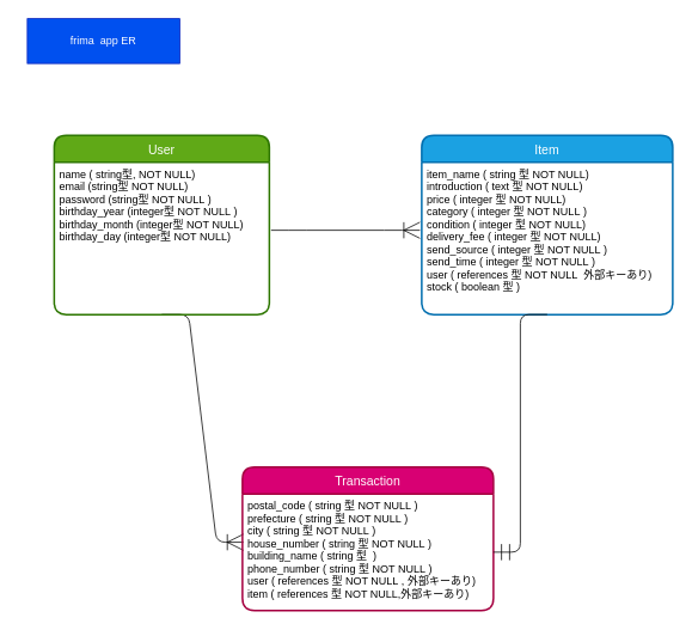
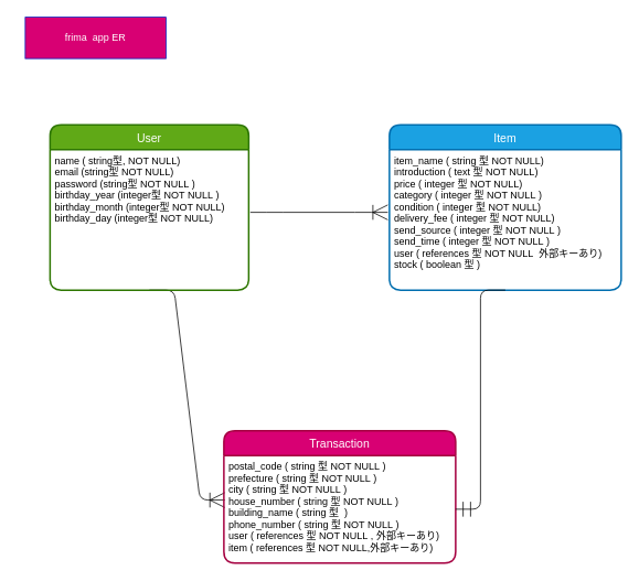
  <mxCell id="0" />
  <mxCell id="1" parent="0" />
  <mxCell id="2" value="" style="whiteSpace=wrap;html=1;fillColor=none;strokeColor=none;" parent="1" vertex="1"><mxGeometry x="20" y="30" width="250" height="120" as="geometry" /></mxCell>
  <mxCell id="3" value="Item" style="swimlane;childLayout=stackLayout;horizontal=1;startSize=30;horizontalStack=0;rounded=1;fontSize=14;fontStyle=0;strokeWidth=2;resizeParent=0;resizeLast=1;shadow=0;dashed=0;align=center;fillColor=#1ba1e2;strokeColor=#006EAF;fontColor=#ffffff;" parent="1" vertex="1"><mxGeometry x="470" y="150" width="280" height="200" as="geometry" /></mxCell>
  <mxCell id="4" value="item_name ( string 型 NOT NULL)&#10;introduction ( text 型 NOT NULL)&#10;price ( integer 型 NOT NULL)&#10;category ( integer 型 NOT NULL )&#10;condition ( integer 型 NOT NULL)&#10;delivery_fee ( integer 型 NOT NULL) &#10;send_source ( integer 型 NOT NULL )&#10;send_time ( integer 型 NOT NULL )&#10;user ( references 型 NOT NULL  外部キーあり)&#10;stock ( boolean 型 )" style="align=left;strokeColor=none;fillColor=none;spacingLeft=4;fontSize=12;verticalAlign=top;resizable=0;rotatable=0;part=1;" parent="3" vertex="1"><mxGeometry y="30" width="280" height="170" as="geometry" /></mxCell>
  <mxCell id="5" value="" style="edgeStyle=entityRelationEdgeStyle;fontSize=12;html=1;endArrow=ERoneToMany;entryX=-0.007;entryY=0.447;entryDx=0;entryDy=0;entryPerimeter=0;exitX=1.008;exitY=0.447;exitDx=0;exitDy=0;exitPerimeter=0;endSize=16;startSize=16;" edge="1" parent="1" source="10" target="4"><mxGeometry width="100" height="100" relative="1" as="geometry"><mxPoint x="470" y="500" as="sourcePoint" /><mxPoint x="570" y="400" as="targetPoint" /></mxGeometry></mxCell>
  <mxCell id="6" value="" style="edgeStyle=entityRelationEdgeStyle;fontSize=12;html=1;endArrow=ERoneToMany;exitX=0.5;exitY=1;exitDx=0;exitDy=0;entryX=0.004;entryY=0.415;entryDx=0;entryDy=0;entryPerimeter=0;startSize=16;endSize=16;" edge="1" parent="1" source="10" target="8"><mxGeometry width="100" height="100" relative="1" as="geometry"><mxPoint x="470" y="500" as="sourcePoint" /><mxPoint x="260" y="592" as="targetPoint" /></mxGeometry></mxCell>
  <mxCell id="7" value="Transaction" style="swimlane;childLayout=stackLayout;horizontal=1;startSize=30;horizontalStack=0;rounded=1;fontSize=14;fontStyle=0;strokeWidth=2;resizeParent=0;resizeLast=1;shadow=0;dashed=0;align=center;fillColor=#d80073;strokeColor=#A50040;fontColor=#ffffff;" parent="1" vertex="1"><mxGeometry x="270" y="520" width="280" height="160" as="geometry" /></mxCell>
  <mxCell id="8" value="postal_code ( string 型 NOT NULL )&#10;prefecture ( string 型 NOT NULL )&#10;city ( string 型 NOT NULL )&#10;house_number ( string 型 NOT NULL )&#10;building_name ( string 型  )&#10;phone_number ( string 型 NOT NULL )&#10;user ( references 型 NOT NULL , 外部キーあり)&#10;item ( references 型 NOT NULL,外部キーあり)" style="align=left;strokeColor=none;fillColor=none;spacingLeft=4;fontSize=12;verticalAlign=top;resizable=0;rotatable=0;part=1;" parent="7" vertex="1"><mxGeometry y="30" width="280" height="130" as="geometry" /></mxCell>
  <mxCell id="9" value="User" style="swimlane;childLayout=stackLayout;horizontal=1;startSize=30;horizontalStack=0;rounded=1;fontSize=14;fontStyle=0;strokeWidth=2;resizeParent=0;resizeLast=1;shadow=0;dashed=0;align=center;fillColor=#60a917;strokeColor=#2D7600;fontColor=#ffffff;" parent="1" vertex="1"><mxGeometry x="60" y="150" width="240" height="200" as="geometry" /></mxCell>
  <mxCell id="10" value="name ( string型, NOT NULL)&#10;email (string型 NOT NULL)&#10;password (string型 NOT NULL )&#10;birthday_year (integer型 NOT NULL )&#10;birthday_month (integer型 NOT NULL)&#10;birthday_day (integer型 NOT NULL) " style="align=left;strokeColor=none;fillColor=none;spacingLeft=4;fontSize=12;verticalAlign=top;resizable=0;rotatable=0;part=1;" parent="9" vertex="1"><mxGeometry y="30" width="240" height="170" as="geometry" /></mxCell>
  <mxCell id="11" value="" style="edgeStyle=entityRelationEdgeStyle;fontSize=12;html=1;endArrow=ERmandOne;exitX=0.5;exitY=1;exitDx=0;exitDy=0;endSize=16;startSize=16;" edge="1" parent="1" source="4" target="8"><mxGeometry width="100" height="100" relative="1" as="geometry"><mxPoint x="320" y="500" as="sourcePoint" /><mxPoint x="420" y="400" as="targetPoint" /></mxGeometry></mxCell>
- <mxCell id="12" value="frima&amp;nbsp; app ER" style="rounded=0;whiteSpace=wrap;html=1;fillColor=#0050ef;strokeColor=#001DBC;fontColor=#ffffff;" vertex="1" parent="1"><mxGeometry x="30" y="20" width="170" height="50" as="geometry" /></mxCell>
+ <mxCell id="12" value="frima&amp;nbsp; app ER" style="rounded=0;whiteSpace=wrap;html=1;fillColor=#d80073;strokeColor=#001DBC;fontColor=#ffffff;" vertex="1" parent="1"><mxGeometry x="30" y="20" width="170" height="50" as="geometry" /></mxCell>
